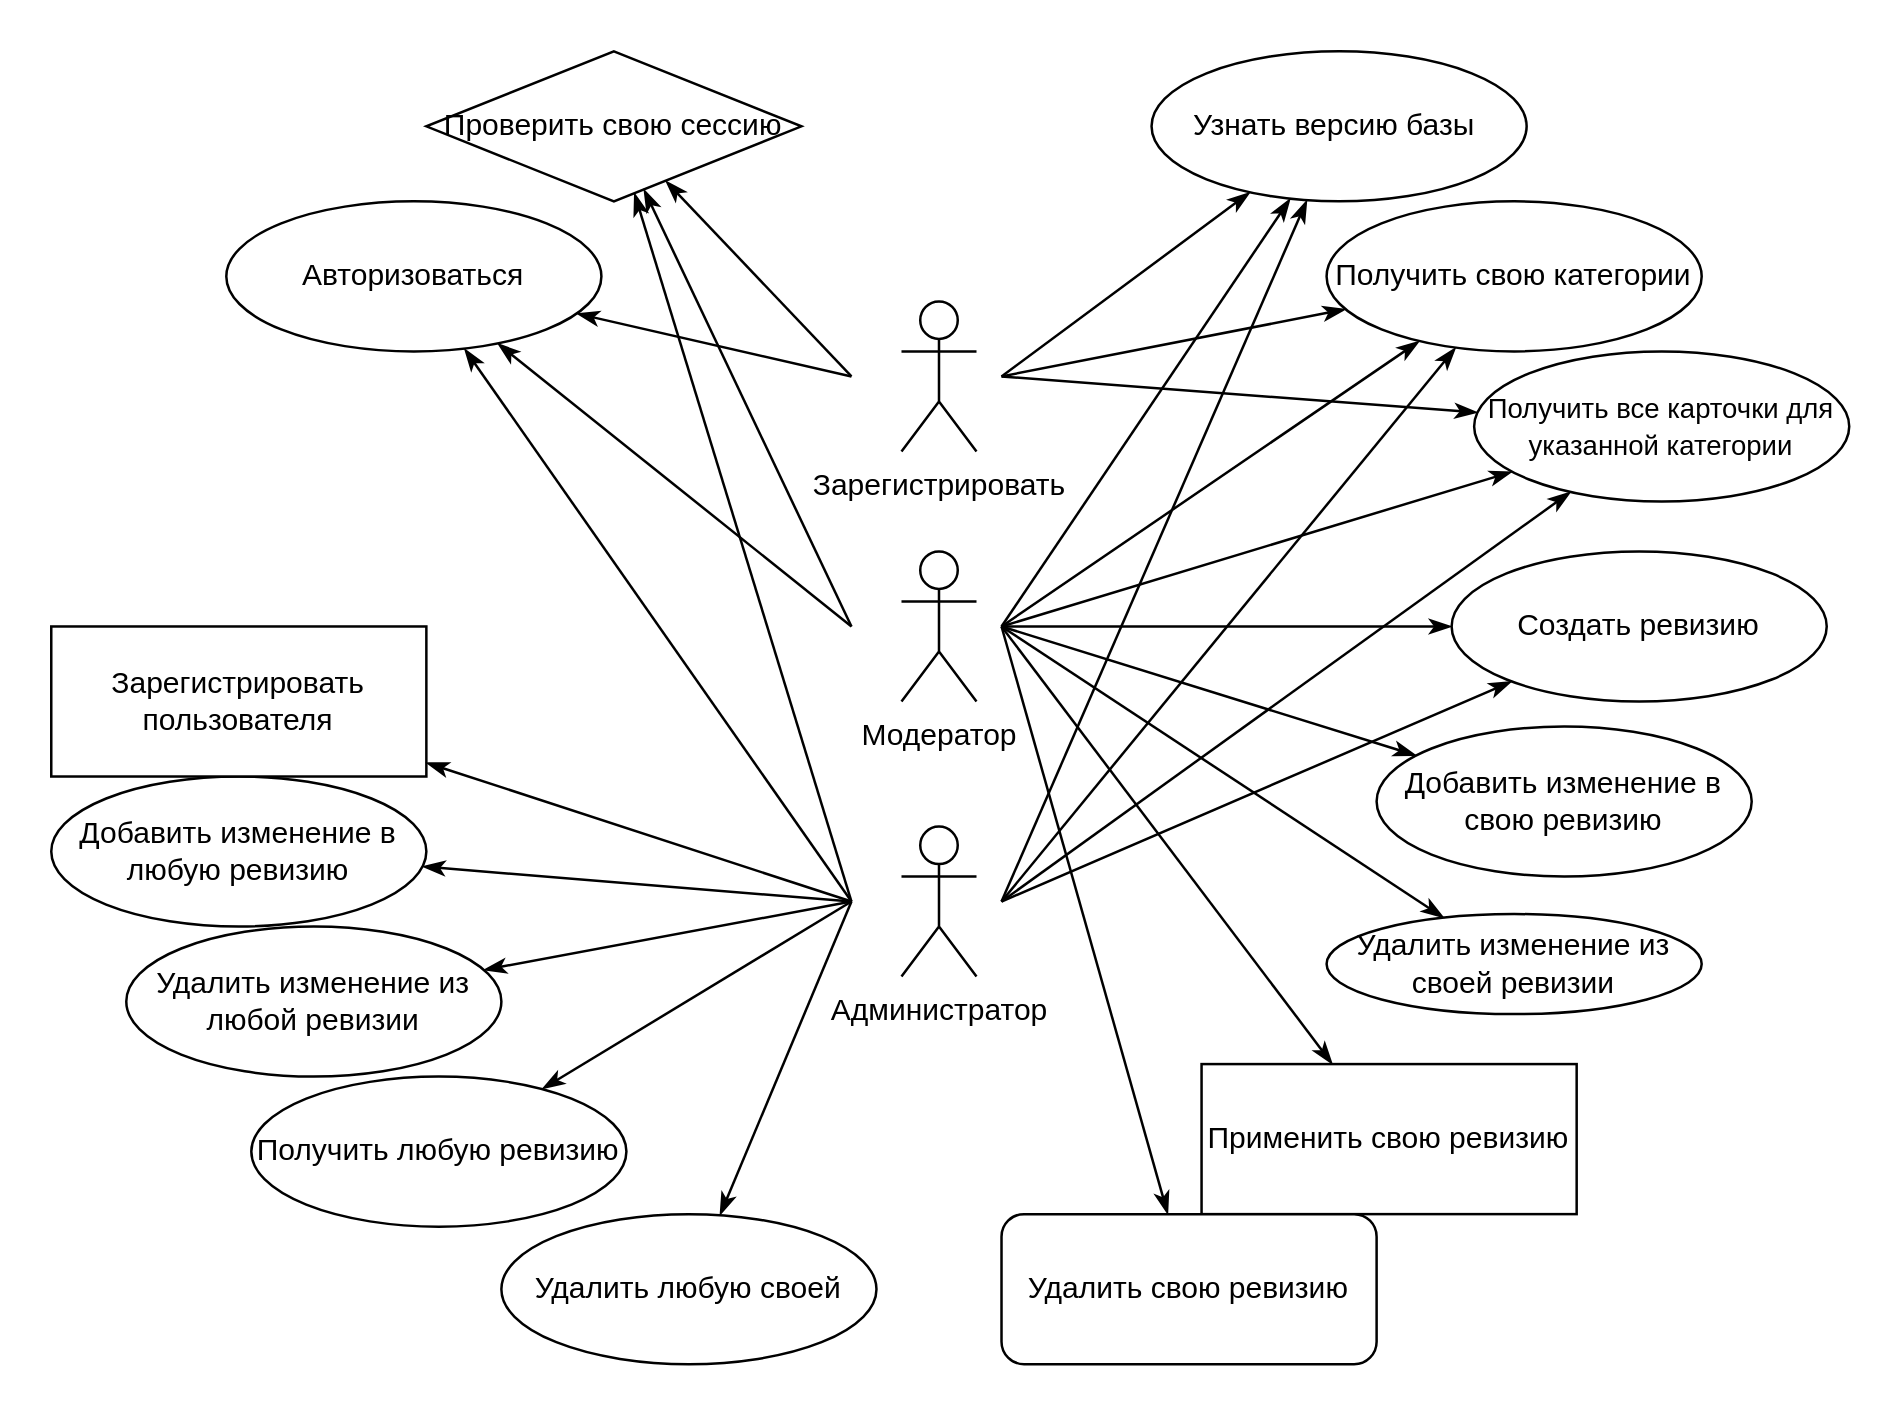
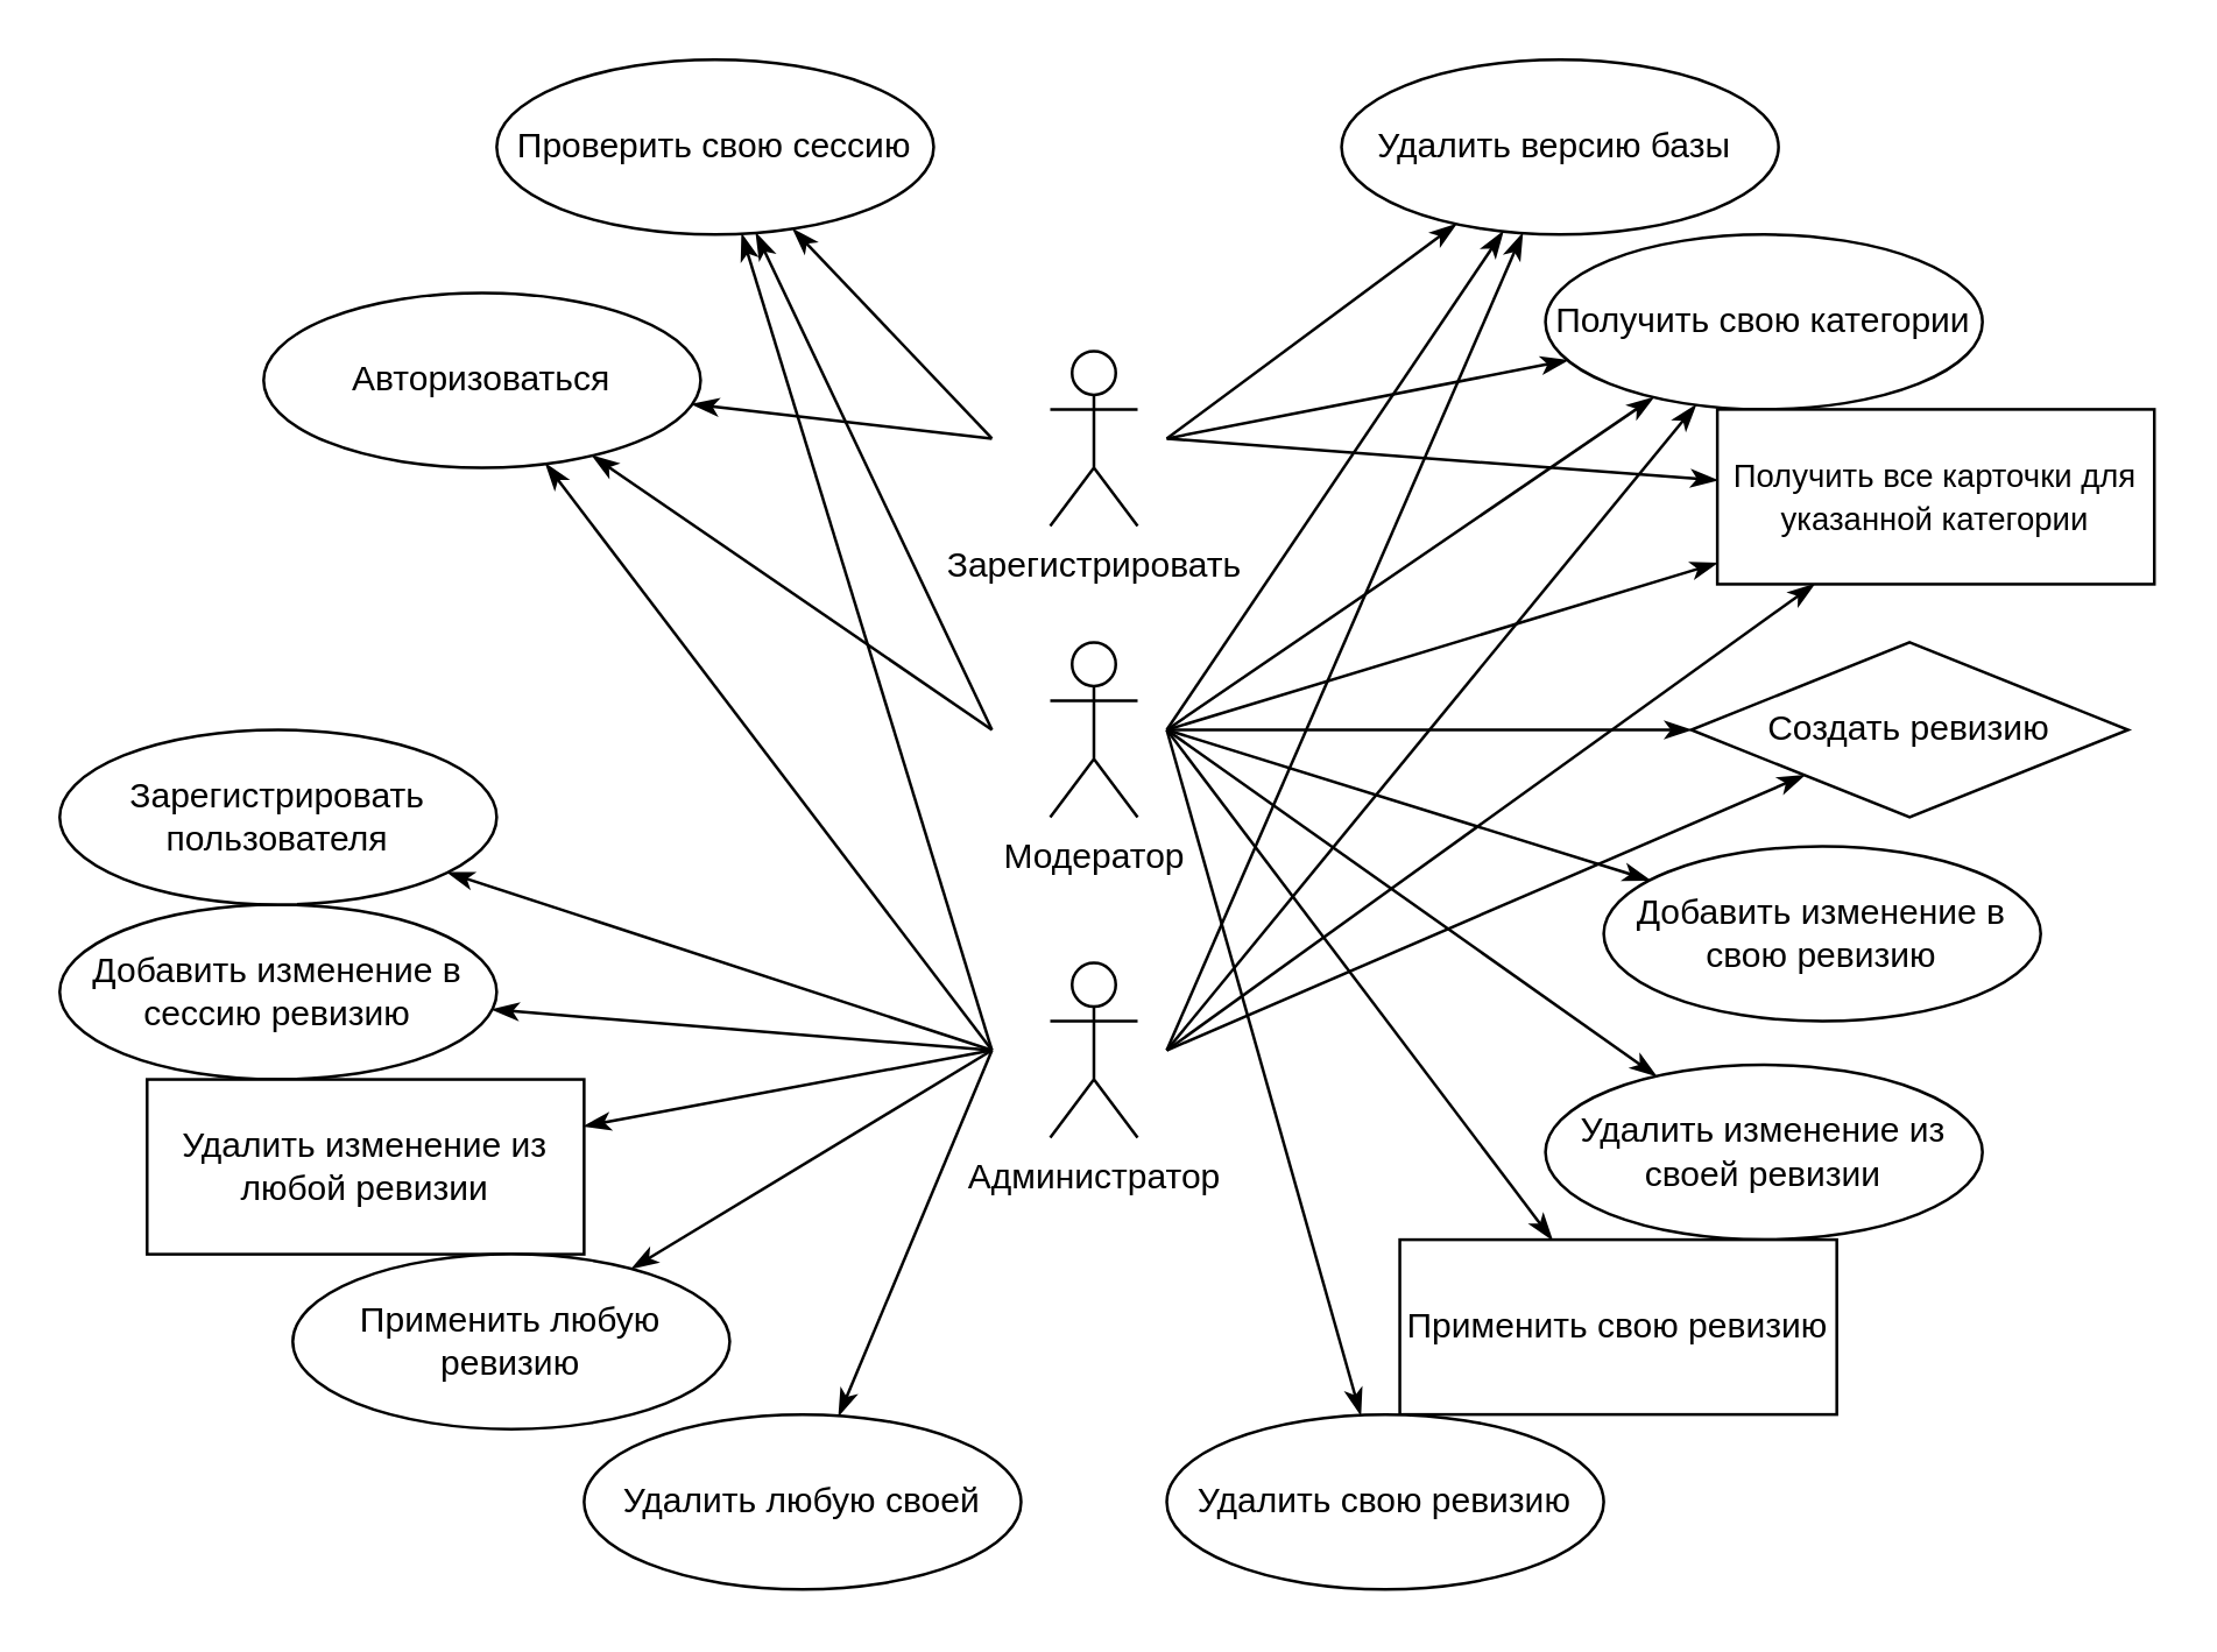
  <mxCell id="0" />
  <mxCell id="1" parent="0" />
  <mxCell id="2" style="rounded=0;orthogonalLoop=1;jettySize=auto;html=1;strokeWidth=1;endArrow=classicThin;endFill=1;" parent="1" target="4" edge="1"><mxGeometry relative="1" as="geometry"><mxPoint x="400" y="150" as="sourcePoint" /></mxGeometry></mxCell>
  <mxCell id="3" value="Зарегистрировать" style="shape=umlActor;verticalLabelPosition=bottom;verticalAlign=top;html=1;outlineConnect=0;" parent="1" vertex="1"><mxGeometry x="360" y="120" width="30" height="60" as="geometry" /></mxCell>
- <mxCell id="4" value="Узнать версию базы&amp;nbsp;" style="ellipse;whiteSpace=wrap;html=1;" parent="1" vertex="1"><mxGeometry x="460" y="20" width="150" height="60" as="geometry" /></mxCell>
+ <mxCell id="4" value="Удалить версию базы&amp;nbsp;" style="ellipse;whiteSpace=wrap;html=1;" parent="1" vertex="1"><mxGeometry x="460" y="20" width="150" height="60" as="geometry" /></mxCell>
  <mxCell id="5" value="Получить свою категории" style="ellipse;whiteSpace=wrap;html=1;" parent="1" vertex="1"><mxGeometry x="530" y="80" width="150" height="60" as="geometry" /></mxCell>
  <mxCell id="6" style="rounded=0;orthogonalLoop=1;jettySize=auto;html=1;strokeWidth=1;endArrow=classicThin;endFill=1;" parent="1" target="5" edge="1"><mxGeometry relative="1" as="geometry"><mxPoint x="400" y="150" as="sourcePoint" /><mxPoint x="549" y="90" as="targetPoint" /></mxGeometry></mxCell>
  <mxCell id="7" value="Модератор" style="shape=umlActor;verticalLabelPosition=bottom;verticalAlign=top;html=1;outlineConnect=0;" parent="1" vertex="1"><mxGeometry x="360" y="220" width="30" height="60" as="geometry" /></mxCell>
- <mxCell id="8" value="Создать ревизию" style="ellipse;whiteSpace=wrap;html=1;" parent="1" vertex="1"><mxGeometry x="580" y="220" width="150" height="60" as="geometry" /></mxCell>
+ <mxCell id="8" value="Создать ревизию" style="rhombus;whiteSpace=wrap;html=1;" parent="1" vertex="1"><mxGeometry x="580" y="220" width="150" height="60" as="geometry" /></mxCell>
  <mxCell id="9" value="Добавить изменение в свою ревизию" style="ellipse;whiteSpace=wrap;html=1;" parent="1" vertex="1"><mxGeometry x="550" y="290" width="150" height="60" as="geometry" /></mxCell>
- <mxCell id="10" value="Удалить изменение из своей ревизии" style="ellipse;whiteSpace=wrap;html=1;" parent="1" vertex="1"><mxGeometry x="530" y="365" width="150" height="40" as="geometry" /></mxCell>
+ <mxCell id="10" value="Удалить изменение из своей ревизии" style="ellipse;whiteSpace=wrap;html=1;" parent="1" vertex="1"><mxGeometry x="530" y="365" width="150" height="60" as="geometry" /></mxCell>
  <mxCell id="11" value="Применить свою ревизию" style="whiteSpace=wrap;html=1;rounded=0;" parent="1" vertex="1"><mxGeometry x="480" y="425" width="150" height="60" as="geometry" /></mxCell>
- <mxCell id="12" value="Удалить свою ревизию" style="whiteSpace=wrap;html=1;rounded=1;" parent="1" vertex="1"><mxGeometry x="400" y="485" width="150" height="60" as="geometry" /></mxCell>
+ <mxCell id="12" value="Удалить свою ревизию" style="ellipse;whiteSpace=wrap;html=1;" parent="1" vertex="1"><mxGeometry x="400" y="485" width="150" height="60" as="geometry" /></mxCell>
  <mxCell id="13" value="Администратор" style="shape=umlActor;verticalLabelPosition=bottom;verticalAlign=top;html=1;outlineConnect=0;" parent="1" vertex="1"><mxGeometry x="360" y="330" width="30" height="60" as="geometry" /></mxCell>
  <mxCell id="14" style="rounded=0;orthogonalLoop=1;jettySize=auto;html=1;strokeWidth=1;endArrow=classicThin;endFill=1;" parent="1" target="5" edge="1"><mxGeometry relative="1" as="geometry"><mxPoint x="400" y="250" as="sourcePoint" /><mxPoint x="450" y="180" as="targetPoint" /></mxGeometry></mxCell>
  <mxCell id="15" style="rounded=0;orthogonalLoop=1;jettySize=auto;html=1;strokeWidth=1;endArrow=classicThin;endFill=1;" parent="1" target="8" edge="1"><mxGeometry relative="1" as="geometry"><mxPoint x="400" y="250" as="sourcePoint" /><mxPoint x="548" y="170" as="targetPoint" /></mxGeometry></mxCell>
  <mxCell id="16" style="rounded=0;orthogonalLoop=1;jettySize=auto;html=1;strokeWidth=1;endArrow=classicThin;endFill=1;" parent="1" target="9" edge="1"><mxGeometry relative="1" as="geometry"><mxPoint x="400" y="250" as="sourcePoint" /><mxPoint x="558" y="180" as="targetPoint" /></mxGeometry></mxCell>
  <mxCell id="17" style="rounded=0;orthogonalLoop=1;jettySize=auto;html=1;strokeWidth=1;endArrow=classicThin;endFill=1;" parent="1" target="10" edge="1"><mxGeometry relative="1" as="geometry"><mxPoint x="400" y="250" as="sourcePoint" /><mxPoint x="568" y="190" as="targetPoint" /></mxGeometry></mxCell>
  <mxCell id="18" style="rounded=0;orthogonalLoop=1;jettySize=auto;html=1;strokeWidth=1;endArrow=classicThin;endFill=1;" parent="1" target="11" edge="1"><mxGeometry relative="1" as="geometry"><mxPoint x="400" y="250" as="sourcePoint" /><mxPoint x="520" y="410" as="targetPoint" /></mxGeometry></mxCell>
  <mxCell id="19" style="rounded=0;orthogonalLoop=1;jettySize=auto;html=1;strokeWidth=1;endArrow=classicThin;endFill=1;" parent="1" target="4" edge="1"><mxGeometry relative="1" as="geometry"><mxPoint x="400" y="250" as="sourcePoint" /><mxPoint x="548" y="100" as="targetPoint" /></mxGeometry></mxCell>
- <mxCell id="20" value="Добавить изменение в любую ревизию" style="ellipse;whiteSpace=wrap;html=1;" parent="1" vertex="1"><mxGeometry x="20" y="310" width="150" height="60" as="geometry" /></mxCell>
- <mxCell id="21" value="Удалить изменение из любой ревизии" style="ellipse;whiteSpace=wrap;html=1;" parent="1" vertex="1"><mxGeometry x="50" y="370" width="150" height="60" as="geometry" /></mxCell>
- <mxCell id="22" value="Получить любую ревизию" style="ellipse;whiteSpace=wrap;html=1;" parent="1" vertex="1"><mxGeometry x="100" y="430" width="150" height="60" as="geometry" /></mxCell>
+ <mxCell id="20" value="Добавить изменение в сессию ревизию" style="ellipse;whiteSpace=wrap;html=1;" parent="1" vertex="1"><mxGeometry x="20" y="310" width="150" height="60" as="geometry" /></mxCell>
+ <mxCell id="21" value="Удалить изменение из любой ревизии" style="whiteSpace=wrap;html=1;rounded=0;" parent="1" vertex="1"><mxGeometry x="50" y="370" width="150" height="60" as="geometry" /></mxCell>
+ <mxCell id="22" value="Применить любую ревизию" style="ellipse;whiteSpace=wrap;html=1;" parent="1" vertex="1"><mxGeometry x="100" y="430" width="150" height="60" as="geometry" /></mxCell>
  <mxCell id="23" value="Удалить любую своей" style="ellipse;whiteSpace=wrap;html=1;" parent="1" vertex="1"><mxGeometry x="200" y="485" width="150" height="60" as="geometry" /></mxCell>
  <mxCell id="24" style="rounded=0;orthogonalLoop=1;jettySize=auto;html=1;strokeWidth=1;endArrow=classicThin;endFill=1;" parent="1" target="12" edge="1"><mxGeometry relative="1" as="geometry"><mxPoint x="400" y="250" as="sourcePoint" /><mxPoint x="548" y="450" as="targetPoint" /></mxGeometry></mxCell>
  <mxCell id="25" style="rounded=0;orthogonalLoop=1;jettySize=auto;html=1;strokeWidth=1;endArrow=classicThin;endFill=1;" parent="1" target="20" edge="1"><mxGeometry relative="1" as="geometry"><mxPoint x="340" y="360" as="sourcePoint" /><mxPoint x="548" y="100" as="targetPoint" /></mxGeometry></mxCell>
  <mxCell id="26" style="rounded=0;orthogonalLoop=1;jettySize=auto;html=1;strokeWidth=1;endArrow=classicThin;endFill=1;" parent="1" target="21" edge="1"><mxGeometry relative="1" as="geometry"><mxPoint x="340" y="360" as="sourcePoint" /><mxPoint x="558" y="110" as="targetPoint" /></mxGeometry></mxCell>
  <mxCell id="27" style="rounded=0;orthogonalLoop=1;jettySize=auto;html=1;strokeWidth=1;endArrow=classicThin;endFill=1;" parent="1" target="22" edge="1"><mxGeometry relative="1" as="geometry"><mxPoint x="340" y="360" as="sourcePoint" /><mxPoint x="568" y="120" as="targetPoint" /></mxGeometry></mxCell>
  <mxCell id="28" style="rounded=0;orthogonalLoop=1;jettySize=auto;html=1;strokeWidth=1;endArrow=classicThin;endFill=1;" parent="1" target="23" edge="1"><mxGeometry relative="1" as="geometry"><mxPoint x="340" y="360" as="sourcePoint" /><mxPoint x="578" y="130" as="targetPoint" /></mxGeometry></mxCell>
- <mxCell id="29" value="&lt;font style=&quot;font-size: 11px;&quot;&gt;Получить все карточки для указанной категории&lt;/font&gt;" style="ellipse;whiteSpace=wrap;html=1;" vertex="1" parent="1"><mxGeometry x="589" y="140" width="150" height="60" as="geometry" /></mxCell>
+ <mxCell id="29" value="&lt;font style=&quot;font-size: 11px;&quot;&gt;Получить все карточки для указанной категории&lt;/font&gt;" style="whiteSpace=wrap;html=1;rounded=0;" vertex="1" parent="1"><mxGeometry x="589" y="140" width="150" height="60" as="geometry" /></mxCell>
  <mxCell id="30" style="rounded=0;orthogonalLoop=1;jettySize=auto;html=1;strokeWidth=1;endArrow=classicThin;endFill=1;" edge="1" parent="1" target="29"><mxGeometry relative="1" as="geometry"><mxPoint x="400" y="150" as="sourcePoint" /><mxPoint x="590" y="220" as="targetPoint" /></mxGeometry></mxCell>
- <mxCell id="31" value="Зарегистрировать пользователя" style="whiteSpace=wrap;html=1;rounded=0;" vertex="1" parent="1"><mxGeometry x="20" y="250" width="150" height="60" as="geometry" /></mxCell>
- <mxCell id="32" value="Авторизоваться" style="ellipse;whiteSpace=wrap;html=1;" vertex="1" parent="1"><mxGeometry x="90" y="80" width="150" height="60" as="geometry" /></mxCell>
- <mxCell id="33" value="Проверить свою сессию" style="rhombus;whiteSpace=wrap;html=1;" vertex="1" parent="1"><mxGeometry x="170" y="20" width="150" height="60" as="geometry" /></mxCell>
+ <mxCell id="31" value="Зарегистрировать пользователя" style="ellipse;whiteSpace=wrap;html=1;" vertex="1" parent="1"><mxGeometry x="20" y="250" width="150" height="60" as="geometry" /></mxCell>
+ <mxCell id="32" value="Авторизоваться" style="ellipse;whiteSpace=wrap;html=1;" vertex="1" parent="1"><mxGeometry x="90" y="100" width="150" height="60" as="geometry" /></mxCell>
+ <mxCell id="33" value="Проверить свою сессию" style="ellipse;whiteSpace=wrap;html=1;" vertex="1" parent="1"><mxGeometry x="170" y="20" width="150" height="60" as="geometry" /></mxCell>
  <mxCell id="34" style="rounded=0;orthogonalLoop=1;jettySize=auto;html=1;strokeWidth=1;endArrow=classicThin;endFill=1;" edge="1" parent="1" target="31"><mxGeometry relative="1" as="geometry"><mxPoint x="340" y="360" as="sourcePoint" /><mxPoint x="264.125" y="89.777" as="targetPoint" /></mxGeometry></mxCell>
  <mxCell id="35" style="rounded=0;orthogonalLoop=1;jettySize=auto;html=1;strokeWidth=1;endArrow=classicThin;endFill=1;" edge="1" parent="1" target="32"><mxGeometry relative="1" as="geometry"><mxPoint x="340" y="150" as="sourcePoint" /><mxPoint x="193.536" y="342.184" as="targetPoint" /></mxGeometry></mxCell>
  <mxCell id="36" style="rounded=0;orthogonalLoop=1;jettySize=auto;html=1;strokeWidth=1;endArrow=classicThin;endFill=1;" edge="1" parent="1" target="32"><mxGeometry relative="1" as="geometry"><mxPoint x="340" y="250" as="sourcePoint" /><mxPoint x="198.214" y="183.492" as="targetPoint" /></mxGeometry></mxCell>
  <mxCell id="37" style="rounded=0;orthogonalLoop=1;jettySize=auto;html=1;strokeWidth=1;endArrow=classicThin;endFill=1;" edge="1" parent="1" target="33"><mxGeometry relative="1" as="geometry"><mxPoint x="340" y="360" as="sourcePoint" /><mxPoint x="184.201" y="208.418" as="targetPoint" /></mxGeometry></mxCell>
  <mxCell id="38" style="rounded=0;orthogonalLoop=1;jettySize=auto;html=1;strokeWidth=1;endArrow=classicThin;endFill=1;" edge="1" parent="1" target="33"><mxGeometry relative="1" as="geometry"><mxPoint x="340" y="150" as="sourcePoint" /><mxPoint x="196.151" y="180.513" as="targetPoint" /></mxGeometry></mxCell>
  <mxCell id="39" style="rounded=0;orthogonalLoop=1;jettySize=auto;html=1;strokeWidth=1;endArrow=classicThin;endFill=1;" edge="1" parent="1" target="32"><mxGeometry relative="1" as="geometry"><mxPoint x="340" y="360" as="sourcePoint" /><mxPoint x="281.07" y="134.303" as="targetPoint" /></mxGeometry></mxCell>
  <mxCell id="40" style="rounded=0;orthogonalLoop=1;jettySize=auto;html=1;strokeWidth=1;endArrow=classicThin;endFill=1;" edge="1" parent="1" target="33"><mxGeometry relative="1" as="geometry"><mxPoint x="340" y="250" as="sourcePoint" /><mxPoint x="281.07" y="134.303" as="targetPoint" /></mxGeometry></mxCell>
  <mxCell id="41" style="rounded=0;orthogonalLoop=1;jettySize=auto;html=1;strokeWidth=1;endArrow=classicThin;endFill=1;" edge="1" parent="1" target="8"><mxGeometry relative="1" as="geometry"><mxPoint x="400" y="360" as="sourcePoint" /><mxPoint x="225.401" y="193.869" as="targetPoint" /></mxGeometry></mxCell>
  <mxCell id="42" style="rounded=0;orthogonalLoop=1;jettySize=auto;html=1;strokeWidth=1;endArrow=classicThin;endFill=1;" edge="1" parent="1" target="29"><mxGeometry relative="1" as="geometry"><mxPoint x="400" y="250" as="sourcePoint" /><mxPoint x="565.922" y="187.685" as="targetPoint" /></mxGeometry></mxCell>
  <mxCell id="43" style="rounded=0;orthogonalLoop=1;jettySize=auto;html=1;strokeWidth=1;endArrow=classicThin;endFill=1;" edge="1" parent="1" target="29"><mxGeometry relative="1" as="geometry"><mxPoint x="400" y="360" as="sourcePoint" /><mxPoint x="607.299" y="304.165" as="targetPoint" /></mxGeometry></mxCell>
  <mxCell id="44" style="rounded=0;orthogonalLoop=1;jettySize=auto;html=1;strokeWidth=1;endArrow=classicThin;endFill=1;" edge="1" parent="1" target="5"><mxGeometry relative="1" as="geometry"><mxPoint x="400" y="360" as="sourcePoint" /><mxPoint x="612.966" y="249.846" as="targetPoint" /></mxGeometry></mxCell>
  <mxCell id="45" style="rounded=0;orthogonalLoop=1;jettySize=auto;html=1;strokeWidth=1;endArrow=classicThin;endFill=1;" edge="1" parent="1" target="4"><mxGeometry relative="1" as="geometry"><mxPoint x="400" y="360" as="sourcePoint" /><mxPoint x="587.146" y="192.854" as="targetPoint" /></mxGeometry></mxCell>
